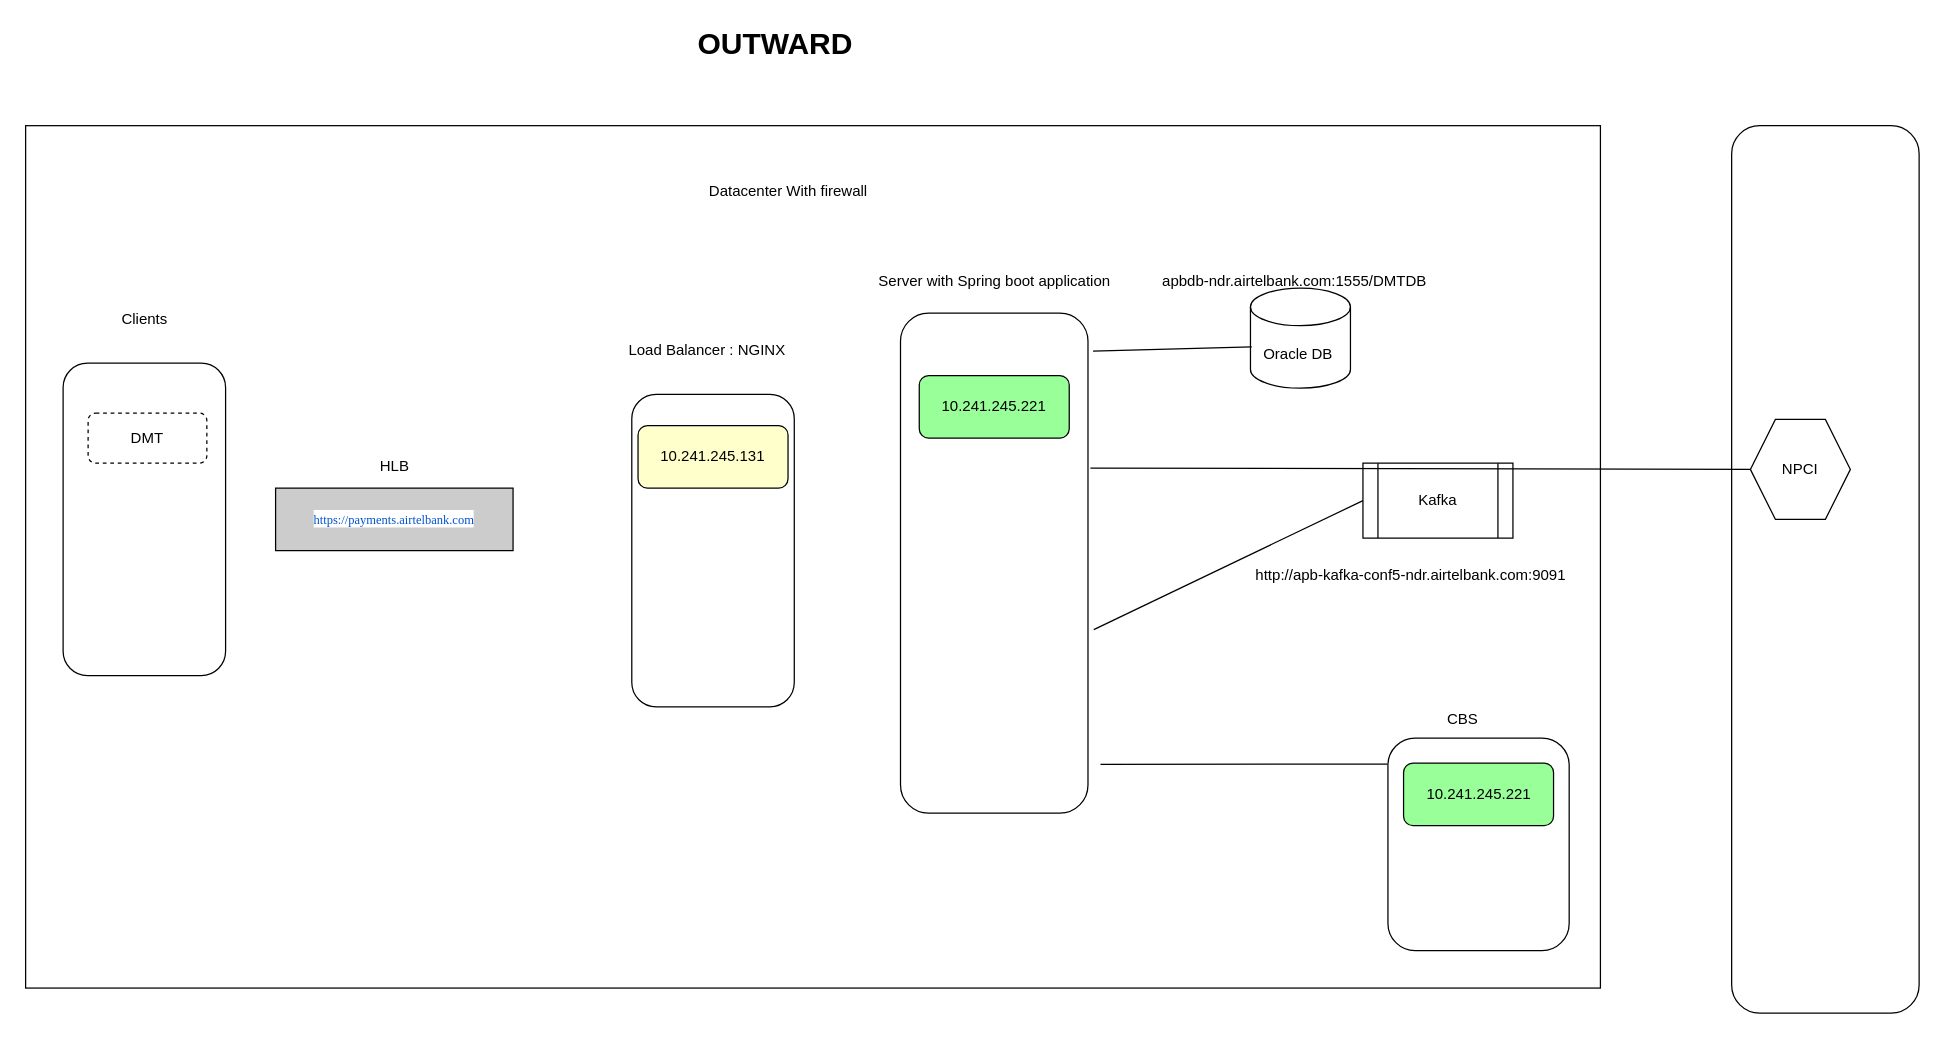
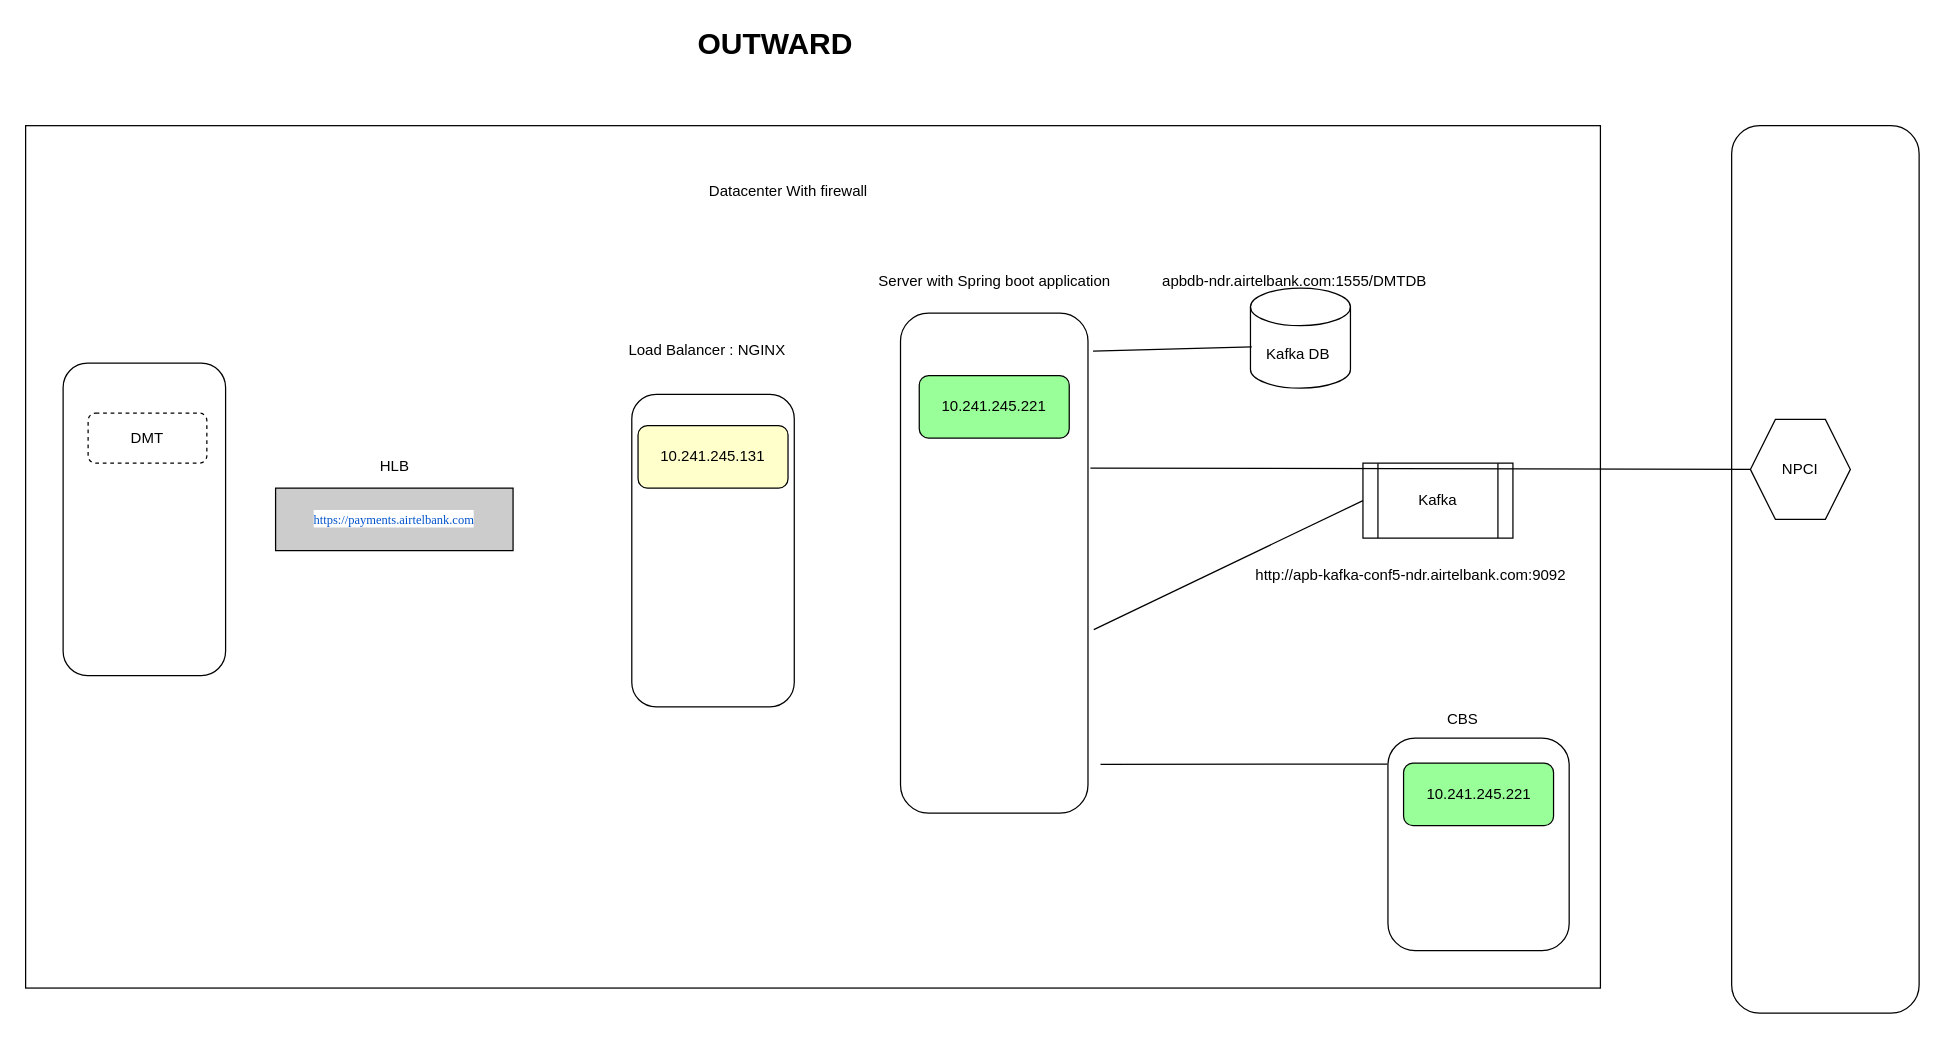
  <mxCell id="0" />
  <mxCell id="1" parent="0" />
  <mxCell id="2" value="" style="rounded=0;whiteSpace=wrap;html=1;" vertex="1" parent="1"><mxGeometry x="20" y="100" width="1260" height="690" as="geometry" /></mxCell>
  <mxCell id="3" value="" style="rounded=1;whiteSpace=wrap;html=1;" vertex="1" parent="1"><mxGeometry x="1110" y="590" width="145" height="170" as="geometry" /></mxCell>
  <mxCell id="4" value="" style="rounded=1;whiteSpace=wrap;html=1;" vertex="1" parent="1"><mxGeometry x="1385" y="100" width="150" height="710" as="geometry" /></mxCell>
  <mxCell id="5" value="" style="rounded=1;whiteSpace=wrap;html=1;" vertex="1" parent="1"><mxGeometry x="505" y="315" width="130" height="250" as="geometry" /></mxCell>
  <mxCell id="6" value="" style="rounded=1;whiteSpace=wrap;html=1;" vertex="1" parent="1"><mxGeometry x="720" y="250" width="150" height="400" as="geometry" /></mxCell>
  <mxCell id="7" value="Load Balancer : NGINX" style="text;html=1;align=center;verticalAlign=middle;resizable=0;points=[];autosize=1;strokeColor=none;fillColor=none;" vertex="1" parent="1"><mxGeometry x="490" y="265" width="150" height="30" as="geometry" /></mxCell>
- <mxCell id="8" value="Oracle DB&amp;nbsp;" style="shape=cylinder3;whiteSpace=wrap;html=1;boundedLbl=1;backgroundOutline=1;size=15;" vertex="1" parent="1"><mxGeometry x="1000" y="230" width="80" height="80" as="geometry" /></mxCell>
+ <mxCell id="8" value="Kafka DB&amp;nbsp;" style="shape=cylinder3;whiteSpace=wrap;html=1;boundedLbl=1;backgroundOutline=1;size=15;" vertex="1" parent="1"><mxGeometry x="1000" y="230" width="80" height="80" as="geometry" /></mxCell>
  <mxCell id="9" value="Kafka" style="shape=process;whiteSpace=wrap;html=1;backgroundOutline=1;" vertex="1" parent="1"><mxGeometry x="1090" y="370" width="120" height="60" as="geometry" /></mxCell>
  <mxCell id="10" value="NPCI" style="shape=hexagon;perimeter=hexagonPerimeter2;whiteSpace=wrap;html=1;fixedSize=1;" vertex="1" parent="1"><mxGeometry x="1400" y="335" width="80" height="80" as="geometry" /></mxCell>
  <mxCell id="11" value="" style="endArrow=none;html=1;rounded=0;entryX=0.013;entryY=0.588;entryDx=0;entryDy=0;entryPerimeter=0;exitX=1.027;exitY=0.076;exitDx=0;exitDy=0;exitPerimeter=0;" edge="1" parent="1" source="6" target="8"><mxGeometry width="50" height="50" relative="1" as="geometry"><mxPoint x="650" y="500" as="sourcePoint" /><mxPoint x="700" y="450" as="targetPoint" /></mxGeometry></mxCell>
  <mxCell id="12" value="" style="endArrow=none;html=1;rounded=0;exitX=1.031;exitY=0.633;exitDx=0;exitDy=0;exitPerimeter=0;entryX=0;entryY=0.5;entryDx=0;entryDy=0;" edge="1" parent="1" source="6" target="9"><mxGeometry width="50" height="50" relative="1" as="geometry"><mxPoint x="650" y="500" as="sourcePoint" /><mxPoint x="990" y="600" as="targetPoint" /></mxGeometry></mxCell>
  <mxCell id="13" value="" style="endArrow=none;html=1;rounded=0;entryX=0;entryY=0.5;entryDx=0;entryDy=0;exitX=1.013;exitY=0.31;exitDx=0;exitDy=0;exitPerimeter=0;" edge="1" parent="1" source="6" target="10"><mxGeometry width="50" height="50" relative="1" as="geometry"><mxPoint x="650" y="500" as="sourcePoint" /><mxPoint x="700" y="450" as="targetPoint" /></mxGeometry></mxCell>
- <mxCell id="14" value="http://apb-kafka-conf5-ndr.airtelbank.com:9091" style="text;html=1;align=center;verticalAlign=middle;resizable=0;points=[];autosize=1;strokeColor=none;fillColor=none;" vertex="1" parent="1"><mxGeometry x="992.5" y="445" width="270" height="30" as="geometry" /></mxCell>
+ <mxCell id="14" value="http://apb-kafka-conf5-ndr.airtelbank.com:9092" style="text;html=1;align=center;verticalAlign=middle;resizable=0;points=[];autosize=1;strokeColor=none;fillColor=none;" vertex="1" parent="1"><mxGeometry x="992.5" y="445" width="270" height="30" as="geometry" /></mxCell>
  <mxCell id="15" value="apbdb-ndr.airtelbank.com:1555/DMTDB" style="text;html=1;align=center;verticalAlign=middle;resizable=0;points=[];autosize=1;strokeColor=none;fillColor=none;" vertex="1" parent="1"><mxGeometry x="920" y="210" width="230" height="30" as="geometry" /></mxCell>
  <mxCell id="16" value="Server with Spring boot application" style="text;html=1;align=center;verticalAlign=middle;resizable=0;points=[];autosize=1;strokeColor=none;fillColor=none;" vertex="1" parent="1"><mxGeometry x="690" y="210" width="210" height="30" as="geometry" /></mxCell>
  <mxCell id="17" value="Datacenter With firewall" style="text;html=1;align=center;verticalAlign=middle;resizable=0;points=[];autosize=1;strokeColor=none;fillColor=none;" vertex="1" parent="1"><mxGeometry x="555" y="138" width="150" height="30" as="geometry" /></mxCell>
  <mxCell id="18" value="10.241.245.221&lt;br&gt;" style="rounded=1;whiteSpace=wrap;html=1;fillColor=#99FF99;" vertex="1" parent="1"><mxGeometry x="735" y="300" width="120" height="50" as="geometry" /></mxCell>
  <mxCell id="19" value="10.241.245.131" style="rounded=1;whiteSpace=wrap;html=1;fillColor=#FFFFCC;" vertex="1" parent="1"><mxGeometry x="510" y="340" width="120" height="50" as="geometry" /></mxCell>
  <mxCell id="20" value="" style="rounded=1;whiteSpace=wrap;html=1;" vertex="1" parent="1"><mxGeometry x="50" y="290" width="130" height="250" as="geometry" /></mxCell>
- <mxCell id="21" value="Clients" style="text;html=1;align=center;verticalAlign=middle;resizable=0;points=[];autosize=1;strokeColor=none;fillColor=none;" vertex="1" parent="1"><mxGeometry x="85" y="240" width="60" height="30" as="geometry" /></mxCell>
  <mxCell id="22" value="&lt;a style=&quot;color: rgb(0, 82, 204); text-decoration: var(--aui-link-hover-decoration); text-align: left; background-color: rgb(255, 255, 255);&quot; rel=&quot;nofollow&quot; href=&quot;https://payments.airtelbank.com/pimps/NBWebClient/fcrjappinterface&quot; class=&quot;external-link&quot;&gt;&lt;font face=&quot;Comic Sans MS&quot; style=&quot;font-size: 10px;&quot;&gt;https://payments.airtelbank.com&lt;/font&gt;&lt;/a&gt;" style="whiteSpace=wrap;html=1;fillColor=#CCCCCC;rounded=0;" vertex="1" parent="1"><mxGeometry x="220" y="390" width="190" height="50" as="geometry" /></mxCell>
  <mxCell id="23" value="HLB" style="text;html=1;align=center;verticalAlign=middle;resizable=0;points=[];autosize=1;strokeColor=none;fillColor=none;" vertex="1" parent="1"><mxGeometry x="290" y="358" width="50" height="30" as="geometry" /></mxCell>
  <mxCell id="24" style="edgeStyle=orthogonalEdgeStyle;rounded=0;orthogonalLoop=1;jettySize=auto;html=1;exitX=0.5;exitY=1;exitDx=0;exitDy=0;" edge="1" parent="1" source="22" target="22"><mxGeometry relative="1" as="geometry" /></mxCell>
  <mxCell id="25" value="DMT" style="rounded=1;whiteSpace=wrap;html=1;dashed=1;" vertex="1" parent="1"><mxGeometry x="70" y="330" width="95" height="40" as="geometry" /></mxCell>
  <mxCell id="26" value="&lt;h1&gt;OUTWARD&lt;/h1&gt;" style="text;html=1;strokeColor=none;fillColor=none;align=center;verticalAlign=middle;whiteSpace=wrap;rounded=0;" vertex="1" parent="1"><mxGeometry x="590" y="20" width="60" height="30" as="geometry" /></mxCell>
  <mxCell id="27" value="10.241.245.221&lt;br&gt;" style="rounded=1;whiteSpace=wrap;html=1;fillColor=#99FF99;" vertex="1" parent="1"><mxGeometry x="1122.5" y="610" width="120" height="50" as="geometry" /></mxCell>
  <mxCell id="28" value="" style="endArrow=none;html=1;rounded=0;entryX=-0.003;entryY=0.122;entryDx=0;entryDy=0;entryPerimeter=0;" edge="1" parent="1" target="3"><mxGeometry width="50" height="50" relative="1" as="geometry"><mxPoint x="880" y="611" as="sourcePoint" /><mxPoint x="770" y="320" as="targetPoint" /></mxGeometry></mxCell>
  <mxCell id="29" value="CBS" style="text;html=1;strokeColor=none;fillColor=none;align=center;verticalAlign=middle;whiteSpace=wrap;rounded=0;" vertex="1" parent="1"><mxGeometry x="1140" y="560" width="60" height="30" as="geometry" /></mxCell>
